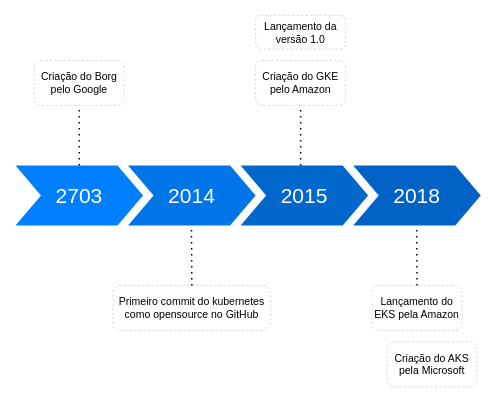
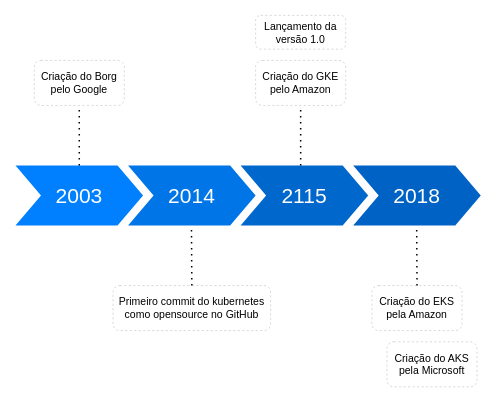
  <mxCell id="0" />
  <mxCell id="1" parent="0" />
- <mxCell id="2" value="2703" style="shape=step;whiteSpace=wrap;html=1;fontSize=28;fillColor=#0080FF;fontColor=#FFFFFF;strokeColor=none;" parent="1" vertex="1"><mxGeometry x="20" y="220" width="170" height="80" as="geometry" /></mxCell>
+ <mxCell id="2" value="2003" style="shape=step;whiteSpace=wrap;html=1;fontSize=28;fillColor=#0080FF;fontColor=#FFFFFF;strokeColor=none;" parent="1" vertex="1"><mxGeometry x="20" y="220" width="170" height="80" as="geometry" /></mxCell>
  <mxCell id="3" value="2014" style="shape=step;whiteSpace=wrap;html=1;fontSize=28;fillColor=#0075E8;fontColor=#FFFFFF;strokeColor=none;" parent="1" vertex="1"><mxGeometry x="170" y="220" width="170" height="80" as="geometry" /></mxCell>
- <mxCell id="4" value="2015" style="shape=step;whiteSpace=wrap;html=1;fontSize=28;fillColor=#0067CC;fontColor=#FFFFFF;strokeColor=none;" parent="1" vertex="1"><mxGeometry x="320" y="220" width="170" height="80" as="geometry" /></mxCell>
+ <mxCell id="4" value="2115" style="shape=step;whiteSpace=wrap;html=1;fontSize=28;fillColor=#0067CC;fontColor=#FFFFFF;strokeColor=none;" parent="1" vertex="1"><mxGeometry x="320" y="220" width="170" height="80" as="geometry" /></mxCell>
  <mxCell id="5" value="2018" style="shape=step;whiteSpace=wrap;html=1;fontSize=28;fillColor=#0062C4;fontColor=#FFFFFF;strokeColor=none;" parent="1" vertex="1"><mxGeometry x="470" y="220" width="170" height="80" as="geometry" /></mxCell>
  <mxCell id="6" value="" style="endArrow=none;dashed=1;html=1;dashPattern=1 3;strokeWidth=2;rounded=0;exitX=0.5;exitY=0;exitDx=0;exitDy=0;" parent="1" source="2" edge="1"><mxGeometry width="50" height="50" relative="1" as="geometry"><mxPoint x="110" y="160" as="sourcePoint" /><mxPoint x="105" y="140" as="targetPoint" /></mxGeometry></mxCell>
  <mxCell id="7" value="" style="endArrow=none;dashed=1;html=1;dashPattern=1 3;strokeWidth=2;rounded=0;" parent="1" edge="1"><mxGeometry width="50" height="50" relative="1" as="geometry"><mxPoint x="255" y="380" as="sourcePoint" /><mxPoint x="254.5" y="300" as="targetPoint" /></mxGeometry></mxCell>
  <mxCell id="8" value="&lt;span style=&quot;&quot;&gt;Criação do Borg pelo Google&lt;/span&gt;" style="rounded=1;whiteSpace=wrap;html=1;fontSize=14;fillColor=none;strokeWidth=1;dashed=1;opacity=20;" parent="1" vertex="1"><mxGeometry x="45" y="80" width="120" height="60" as="geometry" /></mxCell>
  <mxCell id="9" value="Primeiro commit do kubernetes como opensource no GitHub" style="rounded=1;whiteSpace=wrap;html=1;fontSize=14;fillColor=none;strokeWidth=1;dashed=1;opacity=20;" parent="1" vertex="1"><mxGeometry x="150" y="380" width="210" height="60" as="geometry" /></mxCell>
  <mxCell id="10" value="Criação do GKE pelo Amazon" style="rounded=1;whiteSpace=wrap;html=1;fontSize=14;fillColor=none;strokeWidth=1;dashed=1;opacity=20;" parent="1" vertex="1"><mxGeometry x="340" y="80" width="120" height="60" as="geometry" /></mxCell>
  <mxCell id="11" value="" style="endArrow=none;dashed=1;html=1;dashPattern=1 3;strokeWidth=2;rounded=0;exitX=0.5;exitY=0;exitDx=0;exitDy=0;" parent="1" edge="1"><mxGeometry width="50" height="50" relative="1" as="geometry"><mxPoint x="400" y="220" as="sourcePoint" /><mxPoint x="400" y="140" as="targetPoint" /></mxGeometry></mxCell>
  <mxCell id="12" value="" style="endArrow=none;dashed=1;html=1;dashPattern=1 3;strokeWidth=2;rounded=0;" parent="1" edge="1"><mxGeometry width="50" height="50" relative="1" as="geometry"><mxPoint x="555.08" y="380" as="sourcePoint" /><mxPoint x="554.58" y="300" as="targetPoint" /></mxGeometry></mxCell>
  <mxCell id="13" value="Lançamento da versão 1.0" style="rounded=1;whiteSpace=wrap;html=1;fontSize=14;fillColor=none;strokeWidth=1;dashed=1;opacity=20;" parent="1" vertex="1"><mxGeometry x="340" y="20" width="120" height="45" as="geometry" /></mxCell>
- <mxCell id="14" value="Lançamento do EKS pela Amazon" style="rounded=1;whiteSpace=wrap;html=1;fontSize=14;fillColor=none;strokeWidth=1;dashed=1;opacity=20;" parent="1" vertex="1"><mxGeometry x="495" y="380" width="120" height="60" as="geometry" /></mxCell>
+ <mxCell id="14" value="Criação do EKS pela Amazon" style="rounded=1;whiteSpace=wrap;html=1;fontSize=14;fillColor=none;strokeWidth=1;dashed=1;opacity=20;" parent="1" vertex="1"><mxGeometry x="495" y="380" width="120" height="60" as="geometry" /></mxCell>
  <mxCell id="15" value="Criação do AKS pela Microsoft" style="rounded=1;whiteSpace=wrap;html=1;fontSize=14;fillColor=none;strokeWidth=1;dashed=1;opacity=20;" parent="1" vertex="1"><mxGeometry x="515" y="455" width="120" height="60" as="geometry" /></mxCell>
